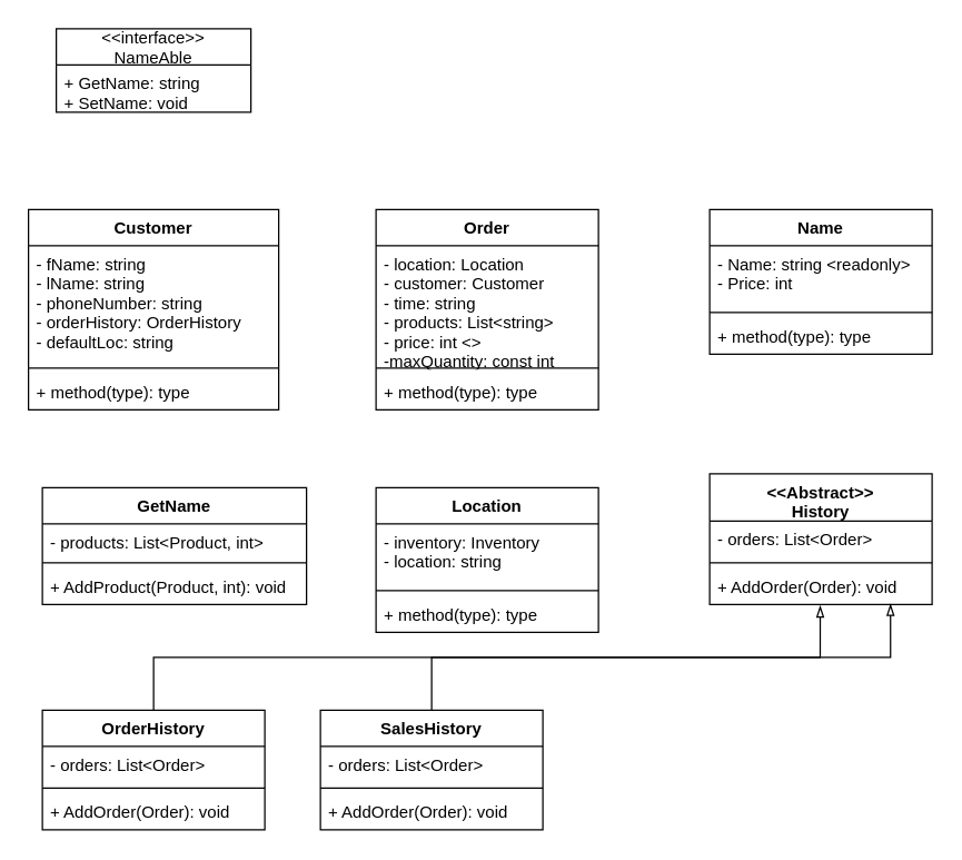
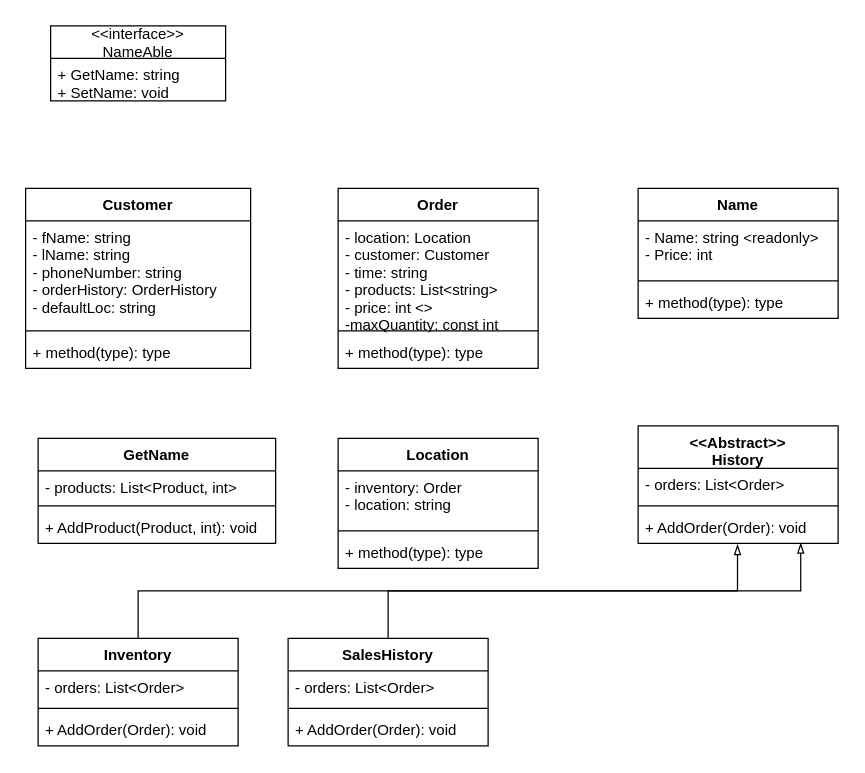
  <mxCell id="0" />
  <mxCell id="1" parent="0" />
  <mxCell id="2" value="GetName" style="swimlane;fontStyle=1;align=center;verticalAlign=top;childLayout=stackLayout;horizontal=1;startSize=26;horizontalStack=0;resizeParent=1;resizeParentMax=0;resizeLast=0;collapsible=1;marginBottom=0;" vertex="1" parent="1"><mxGeometry x="30" y="350" width="190" height="84" as="geometry" /></mxCell>
  <mxCell id="3" value="- products: List&lt;Product, int&gt;" style="text;strokeColor=none;fillColor=none;align=left;verticalAlign=top;spacingLeft=4;spacingRight=4;overflow=hidden;rotatable=0;points=[[0,0.5],[1,0.5]];portConstraint=eastwest;" vertex="1" parent="2"><mxGeometry y="26" width="190" height="24" as="geometry" /></mxCell>
  <mxCell id="4" value="" style="line;strokeWidth=1;fillColor=none;align=left;verticalAlign=middle;spacingTop=-1;spacingLeft=3;spacingRight=3;rotatable=0;labelPosition=right;points=[];portConstraint=eastwest;" vertex="1" parent="2"><mxGeometry y="50" width="190" height="8" as="geometry" /></mxCell>
  <mxCell id="5" value="+ AddProduct(Product, int): void" style="text;strokeColor=none;fillColor=none;align=left;verticalAlign=top;spacingLeft=4;spacingRight=4;overflow=hidden;rotatable=0;points=[[0,0.5],[1,0.5]];portConstraint=eastwest;" vertex="1" parent="2"><mxGeometry y="58" width="190" height="26" as="geometry" /></mxCell>
  <mxCell id="6" value="Location" style="swimlane;fontStyle=1;align=center;verticalAlign=top;childLayout=stackLayout;horizontal=1;startSize=26;horizontalStack=0;resizeParent=1;resizeParentMax=0;resizeLast=0;collapsible=1;marginBottom=0;" vertex="1" parent="1"><mxGeometry x="270" y="350" width="160" height="104" as="geometry" /></mxCell>
- <mxCell id="7" value="- inventory: Inventory&#10;- location: string&#10;" style="text;strokeColor=none;fillColor=none;align=left;verticalAlign=top;spacingLeft=4;spacingRight=4;overflow=hidden;rotatable=0;points=[[0,0.5],[1,0.5]];portConstraint=eastwest;" vertex="1" parent="6"><mxGeometry y="26" width="160" height="44" as="geometry" /></mxCell>
+ <mxCell id="7" value="- inventory: Order&#10;- location: string&#10;" style="text;strokeColor=none;fillColor=none;align=left;verticalAlign=top;spacingLeft=4;spacingRight=4;overflow=hidden;rotatable=0;points=[[0,0.5],[1,0.5]];portConstraint=eastwest;" vertex="1" parent="6"><mxGeometry y="26" width="160" height="44" as="geometry" /></mxCell>
  <mxCell id="8" value="" style="line;strokeWidth=1;fillColor=none;align=left;verticalAlign=middle;spacingTop=-1;spacingLeft=3;spacingRight=3;rotatable=0;labelPosition=right;points=[];portConstraint=eastwest;" vertex="1" parent="6"><mxGeometry y="70" width="160" height="8" as="geometry" /></mxCell>
  <mxCell id="9" value="+ method(type): type" style="text;strokeColor=none;fillColor=none;align=left;verticalAlign=top;spacingLeft=4;spacingRight=4;overflow=hidden;rotatable=0;points=[[0,0.5],[1,0.5]];portConstraint=eastwest;" vertex="1" parent="6"><mxGeometry y="78" width="160" height="26" as="geometry" /></mxCell>
  <mxCell id="10" value="&lt;&lt;interface&gt;&gt;&#10;NameAble" style="swimlane;fontStyle=0;childLayout=stackLayout;horizontal=1;startSize=26;fillColor=none;horizontalStack=0;resizeParent=1;resizeParentMax=0;resizeLast=0;collapsible=1;marginBottom=0;" vertex="1" parent="1"><mxGeometry x="40" y="20" width="140" height="60" as="geometry" /></mxCell>
  <mxCell id="11" value="+ GetName: string&#10;+ SetName: void" style="text;strokeColor=none;fillColor=none;align=left;verticalAlign=top;spacingLeft=4;spacingRight=4;overflow=hidden;rotatable=0;points=[[0,0.5],[1,0.5]];portConstraint=eastwest;" vertex="1" parent="10"><mxGeometry y="26" width="140" height="34" as="geometry" /></mxCell>
  <mxCell id="12" value="Name" style="swimlane;fontStyle=1;align=center;verticalAlign=top;childLayout=stackLayout;horizontal=1;startSize=26;horizontalStack=0;resizeParent=1;resizeParentMax=0;resizeLast=0;collapsible=1;marginBottom=0;" vertex="1" parent="1"><mxGeometry x="510" y="150" width="160" height="104" as="geometry" /></mxCell>
  <mxCell id="13" value="- Name: string &lt;readonly&gt;&#10;- Price: int&#10;" style="text;strokeColor=none;fillColor=none;align=left;verticalAlign=top;spacingLeft=4;spacingRight=4;overflow=hidden;rotatable=0;points=[[0,0.5],[1,0.5]];portConstraint=eastwest;" vertex="1" parent="12"><mxGeometry y="26" width="160" height="44" as="geometry" /></mxCell>
  <mxCell id="14" value="" style="line;strokeWidth=1;fillColor=none;align=left;verticalAlign=middle;spacingTop=-1;spacingLeft=3;spacingRight=3;rotatable=0;labelPosition=right;points=[];portConstraint=eastwest;" vertex="1" parent="12"><mxGeometry y="70" width="160" height="8" as="geometry" /></mxCell>
  <mxCell id="15" value="+ method(type): type" style="text;strokeColor=none;fillColor=none;align=left;verticalAlign=top;spacingLeft=4;spacingRight=4;overflow=hidden;rotatable=0;points=[[0,0.5],[1,0.5]];portConstraint=eastwest;" vertex="1" parent="12"><mxGeometry y="78" width="160" height="26" as="geometry" /></mxCell>
  <mxCell id="16" value="Order" style="swimlane;fontStyle=1;align=center;verticalAlign=top;childLayout=stackLayout;horizontal=1;startSize=26;horizontalStack=0;resizeParent=1;resizeParentMax=0;resizeLast=0;collapsible=1;marginBottom=0;" vertex="1" parent="1"><mxGeometry x="270" y="150" width="160" height="144" as="geometry" /></mxCell>
  <mxCell id="17" value="- location: Location&#10;- customer: Customer&#10;- time: string &#10;- products: List&lt;string&gt;&#10;- price: int &lt;&gt;&#10;-maxQuantity: const int" style="text;strokeColor=none;fillColor=none;align=left;verticalAlign=top;spacingLeft=4;spacingRight=4;overflow=hidden;rotatable=0;points=[[0,0.5],[1,0.5]];portConstraint=eastwest;" vertex="1" parent="16"><mxGeometry y="26" width="160" height="84" as="geometry" /></mxCell>
  <mxCell id="18" value="" style="line;strokeWidth=1;fillColor=none;align=left;verticalAlign=middle;spacingTop=-1;spacingLeft=3;spacingRight=3;rotatable=0;labelPosition=right;points=[];portConstraint=eastwest;" vertex="1" parent="16"><mxGeometry y="110" width="160" height="8" as="geometry" /></mxCell>
  <mxCell id="19" value="+ method(type): type" style="text;strokeColor=none;fillColor=none;align=left;verticalAlign=top;spacingLeft=4;spacingRight=4;overflow=hidden;rotatable=0;points=[[0,0.5],[1,0.5]];portConstraint=eastwest;" vertex="1" parent="16"><mxGeometry y="118" width="160" height="26" as="geometry" /></mxCell>
  <mxCell id="20" value="&lt;&lt;Abstract&gt;&gt;&#10;History" style="swimlane;fontStyle=1;align=center;verticalAlign=top;childLayout=stackLayout;horizontal=1;startSize=34;horizontalStack=0;resizeParent=1;resizeParentMax=0;resizeLast=0;collapsible=1;marginBottom=0;" vertex="1" parent="1"><mxGeometry x="510" y="340" width="160" height="94" as="geometry" /></mxCell>
  <mxCell id="21" value="- orders: List&lt;Order&gt;" style="text;strokeColor=none;fillColor=none;align=left;verticalAlign=top;spacingLeft=4;spacingRight=4;overflow=hidden;rotatable=0;points=[[0,0.5],[1,0.5]];portConstraint=eastwest;" vertex="1" parent="20"><mxGeometry y="34" width="160" height="26" as="geometry" /></mxCell>
  <mxCell id="22" value="" style="line;strokeWidth=1;fillColor=none;align=left;verticalAlign=middle;spacingTop=-1;spacingLeft=3;spacingRight=3;rotatable=0;labelPosition=right;points=[];portConstraint=eastwest;" vertex="1" parent="20"><mxGeometry y="60" width="160" height="8" as="geometry" /></mxCell>
  <mxCell id="23" value="+ AddOrder(Order): void" style="text;strokeColor=none;fillColor=none;align=left;verticalAlign=top;spacingLeft=4;spacingRight=4;overflow=hidden;rotatable=0;points=[[0,0.5],[1,0.5]];portConstraint=eastwest;" vertex="1" parent="20"><mxGeometry y="68" width="160" height="26" as="geometry" /></mxCell>
  <mxCell id="24" style="edgeStyle=orthogonalEdgeStyle;rounded=0;orthogonalLoop=1;jettySize=auto;html=1;exitX=0.5;exitY=0;exitDx=0;exitDy=0;entryX=0.497;entryY=1.031;entryDx=0;entryDy=0;entryPerimeter=0;endArrow=blockThin;endFill=0;" edge="1" parent="1" source="25" target="23"><mxGeometry relative="1" as="geometry" /></mxCell>
- <mxCell id="25" value="OrderHistory" style="swimlane;fontStyle=1;align=center;verticalAlign=top;childLayout=stackLayout;horizontal=1;startSize=26;horizontalStack=0;resizeParent=1;resizeParentMax=0;resizeLast=0;collapsible=1;marginBottom=0;" vertex="1" parent="1"><mxGeometry x="30" y="510" width="160" height="86" as="geometry" /></mxCell>
+ <mxCell id="25" value="Inventory" style="swimlane;fontStyle=1;align=center;verticalAlign=top;childLayout=stackLayout;horizontal=1;startSize=26;horizontalStack=0;resizeParent=1;resizeParentMax=0;resizeLast=0;collapsible=1;marginBottom=0;" vertex="1" parent="1"><mxGeometry x="30" y="510" width="160" height="86" as="geometry" /></mxCell>
  <mxCell id="26" value="- orders: List&lt;Order&gt;" style="text;strokeColor=none;fillColor=none;align=left;verticalAlign=top;spacingLeft=4;spacingRight=4;overflow=hidden;rotatable=0;points=[[0,0.5],[1,0.5]];portConstraint=eastwest;" vertex="1" parent="25"><mxGeometry y="26" width="160" height="26" as="geometry" /></mxCell>
  <mxCell id="27" value="" style="line;strokeWidth=1;fillColor=none;align=left;verticalAlign=middle;spacingTop=-1;spacingLeft=3;spacingRight=3;rotatable=0;labelPosition=right;points=[];portConstraint=eastwest;" vertex="1" parent="25"><mxGeometry y="52" width="160" height="8" as="geometry" /></mxCell>
  <mxCell id="28" value="+ AddOrder(Order): void" style="text;strokeColor=none;fillColor=none;align=left;verticalAlign=top;spacingLeft=4;spacingRight=4;overflow=hidden;rotatable=0;points=[[0,0.5],[1,0.5]];portConstraint=eastwest;" vertex="1" parent="25"><mxGeometry y="60" width="160" height="26" as="geometry" /></mxCell>
  <mxCell id="29" style="edgeStyle=orthogonalEdgeStyle;rounded=0;orthogonalLoop=1;jettySize=auto;html=1;exitX=0.5;exitY=0;exitDx=0;exitDy=0;entryX=0.813;entryY=0.985;entryDx=0;entryDy=0;entryPerimeter=0;endArrow=blockThin;endFill=0;" edge="1" parent="1" source="30" target="23"><mxGeometry relative="1" as="geometry" /></mxCell>
  <mxCell id="30" value="SalesHistory" style="swimlane;fontStyle=1;align=center;verticalAlign=top;childLayout=stackLayout;horizontal=1;startSize=26;horizontalStack=0;resizeParent=1;resizeParentMax=0;resizeLast=0;collapsible=1;marginBottom=0;" vertex="1" parent="1"><mxGeometry x="230" y="510" width="160" height="86" as="geometry" /></mxCell>
  <mxCell id="31" value="- orders: List&lt;Order&gt;&#10;" style="text;strokeColor=none;fillColor=none;align=left;verticalAlign=top;spacingLeft=4;spacingRight=4;overflow=hidden;rotatable=0;points=[[0,0.5],[1,0.5]];portConstraint=eastwest;" vertex="1" parent="30"><mxGeometry y="26" width="160" height="26" as="geometry" /></mxCell>
  <mxCell id="32" value="" style="line;strokeWidth=1;fillColor=none;align=left;verticalAlign=middle;spacingTop=-1;spacingLeft=3;spacingRight=3;rotatable=0;labelPosition=right;points=[];portConstraint=eastwest;" vertex="1" parent="30"><mxGeometry y="52" width="160" height="8" as="geometry" /></mxCell>
  <mxCell id="33" value="+ AddOrder(Order): void" style="text;strokeColor=none;fillColor=none;align=left;verticalAlign=top;spacingLeft=4;spacingRight=4;overflow=hidden;rotatable=0;points=[[0,0.5],[1,0.5]];portConstraint=eastwest;" vertex="1" parent="30"><mxGeometry y="60" width="160" height="26" as="geometry" /></mxCell>
  <mxCell id="34" value="Customer" style="swimlane;fontStyle=1;align=center;verticalAlign=top;childLayout=stackLayout;horizontal=1;startSize=26;horizontalStack=0;resizeParent=1;resizeParentMax=0;resizeLast=0;collapsible=1;marginBottom=0;" vertex="1" parent="1"><mxGeometry x="20" y="150" width="180" height="144" as="geometry" /></mxCell>
  <mxCell id="35" value="- fName: string&#10;- lName: string&#10;- phoneNumber: string&#10;- orderHistory: OrderHistory&#10;- defaultLoc: string" style="text;strokeColor=none;fillColor=none;align=left;verticalAlign=top;spacingLeft=4;spacingRight=4;overflow=hidden;rotatable=0;points=[[0,0.5],[1,0.5]];portConstraint=eastwest;" vertex="1" parent="34"><mxGeometry y="26" width="180" height="84" as="geometry" /></mxCell>
  <mxCell id="36" value="" style="line;strokeWidth=1;fillColor=none;align=left;verticalAlign=middle;spacingTop=-1;spacingLeft=3;spacingRight=3;rotatable=0;labelPosition=right;points=[];portConstraint=eastwest;" vertex="1" parent="34"><mxGeometry y="110" width="180" height="8" as="geometry" /></mxCell>
  <mxCell id="37" value="+ method(type): type" style="text;strokeColor=none;fillColor=none;align=left;verticalAlign=top;spacingLeft=4;spacingRight=4;overflow=hidden;rotatable=0;points=[[0,0.5],[1,0.5]];portConstraint=eastwest;" vertex="1" parent="34"><mxGeometry y="118" width="180" height="26" as="geometry" /></mxCell>
